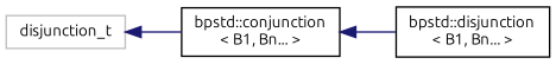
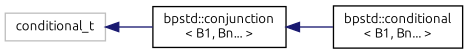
  digraph {
    fontname=Ubuntu
    rankdir=LR
    node [color=black fillcolor=white fontname=Ubuntu fontsize=10 shape=record style=filled]
    edge [color=midnightblue dir=back fontname=Ubuntu fontsize=10 labelfontname=Helvetica labelfontsize=10 style=solid]
-   n1 [color=grey75 height=0.2 label=disjunction_t width=0.4]
+   n1 [color=grey75 height=0.2 label=conditional_t width=0.4]
    n2 [height=0.2 label="bpstd::conjunction\l\< B1, Bn... \>" width=0.4]
-   n3 [height=0.2 label="bpstd::disjunction\l\< B1, Bn... \>" width=0.4]
+   n3 [height=0.2 label="bpstd::conditional\l\< B1, Bn... \>" width=0.4]
    n1 -> n2
    n2 -> n3
  }
